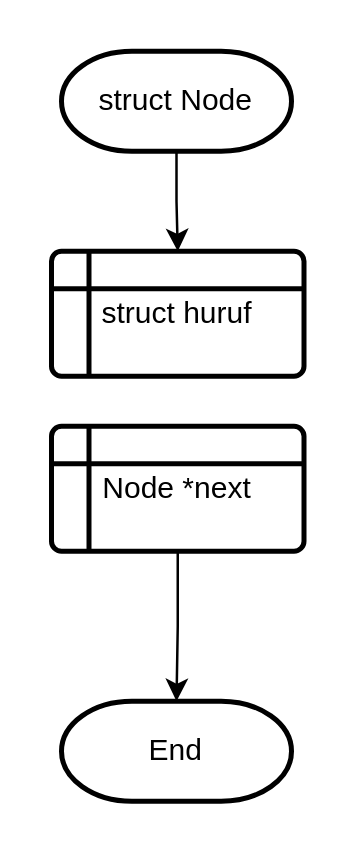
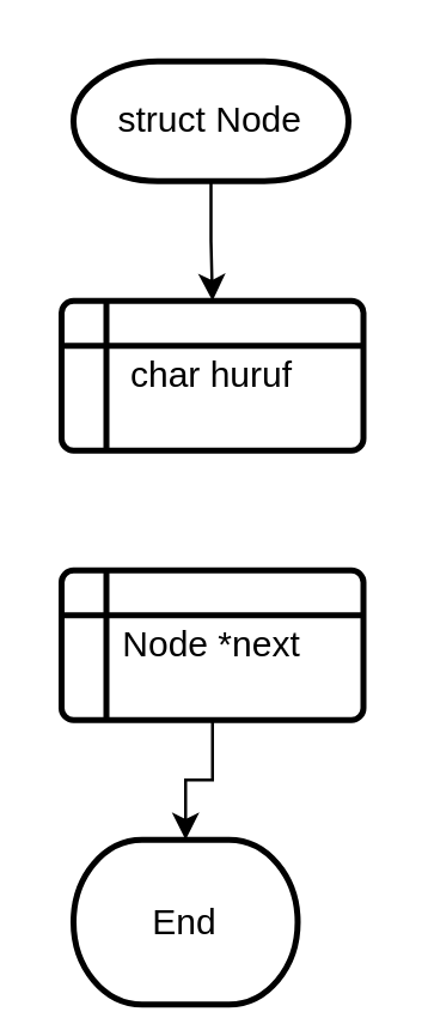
  <mxCell id="0" />
  <mxCell id="1" parent="0" />
  <mxCell id="2" style="edgeStyle=orthogonalEdgeStyle;rounded=0;orthogonalLoop=1;jettySize=auto;html=1;entryX=0.5;entryY=0;entryDx=0;entryDy=0;" edge="1" parent="1" source="3" target="4"><mxGeometry relative="1" as="geometry" /></mxCell>
  <mxCell id="3" value="struct Node" style="strokeWidth=2;html=1;shape=mxgraph.flowchart.terminator;whiteSpace=wrap;" vertex="1" parent="1"><mxGeometry x="24" y="20" width="92" height="40" as="geometry" /></mxCell>
- <mxCell id="4" value="struct huruf" style="shape=internalStorage;whiteSpace=wrap;html=1;dx=15;dy=15;rounded=1;arcSize=8;strokeWidth=2;" vertex="1" parent="1"><mxGeometry x="20" y="100" width="101" height="50" as="geometry" /></mxCell>
+ <mxCell id="4" value="char huruf" style="shape=internalStorage;whiteSpace=wrap;html=1;dx=15;dy=15;rounded=1;arcSize=8;strokeWidth=2;" vertex="1" parent="1"><mxGeometry x="20" y="100" width="101" height="50" as="geometry" /></mxCell>
  <mxCell id="5" style="edgeStyle=orthogonalEdgeStyle;rounded=0;orthogonalLoop=1;jettySize=auto;html=1;entryX=0.5;entryY=0;entryDx=0;entryDy=0;entryPerimeter=0;" edge="1" parent="1" source="6" target="7"><mxGeometry relative="1" as="geometry" /></mxCell>
- <mxCell id="6" value="Node *next" style="shape=internalStorage;whiteSpace=wrap;html=1;dx=15;dy=15;rounded=1;arcSize=8;strokeWidth=2;" vertex="1" parent="1"><mxGeometry x="20" y="170" width="101" height="50" as="geometry" /></mxCell>
- <mxCell id="7" value="End" style="strokeWidth=2;html=1;shape=mxgraph.flowchart.terminator;whiteSpace=wrap;" vertex="1" parent="1"><mxGeometry x="24" y="280" width="92" height="40" as="geometry" /></mxCell>
+ <mxCell id="6" value="Node *next" style="shape=internalStorage;whiteSpace=wrap;html=1;dx=15;dy=15;rounded=1;arcSize=8;strokeWidth=2;" vertex="1" parent="1"><mxGeometry x="20" y="190" width="101" height="50" as="geometry" /></mxCell>
+ <mxCell id="7" value="End" style="strokeWidth=2;html=1;shape=mxgraph.flowchart.terminator;whiteSpace=wrap;" vertex="1" parent="1"><mxGeometry x="24" y="280" width="75" height="55" as="geometry" /></mxCell>
